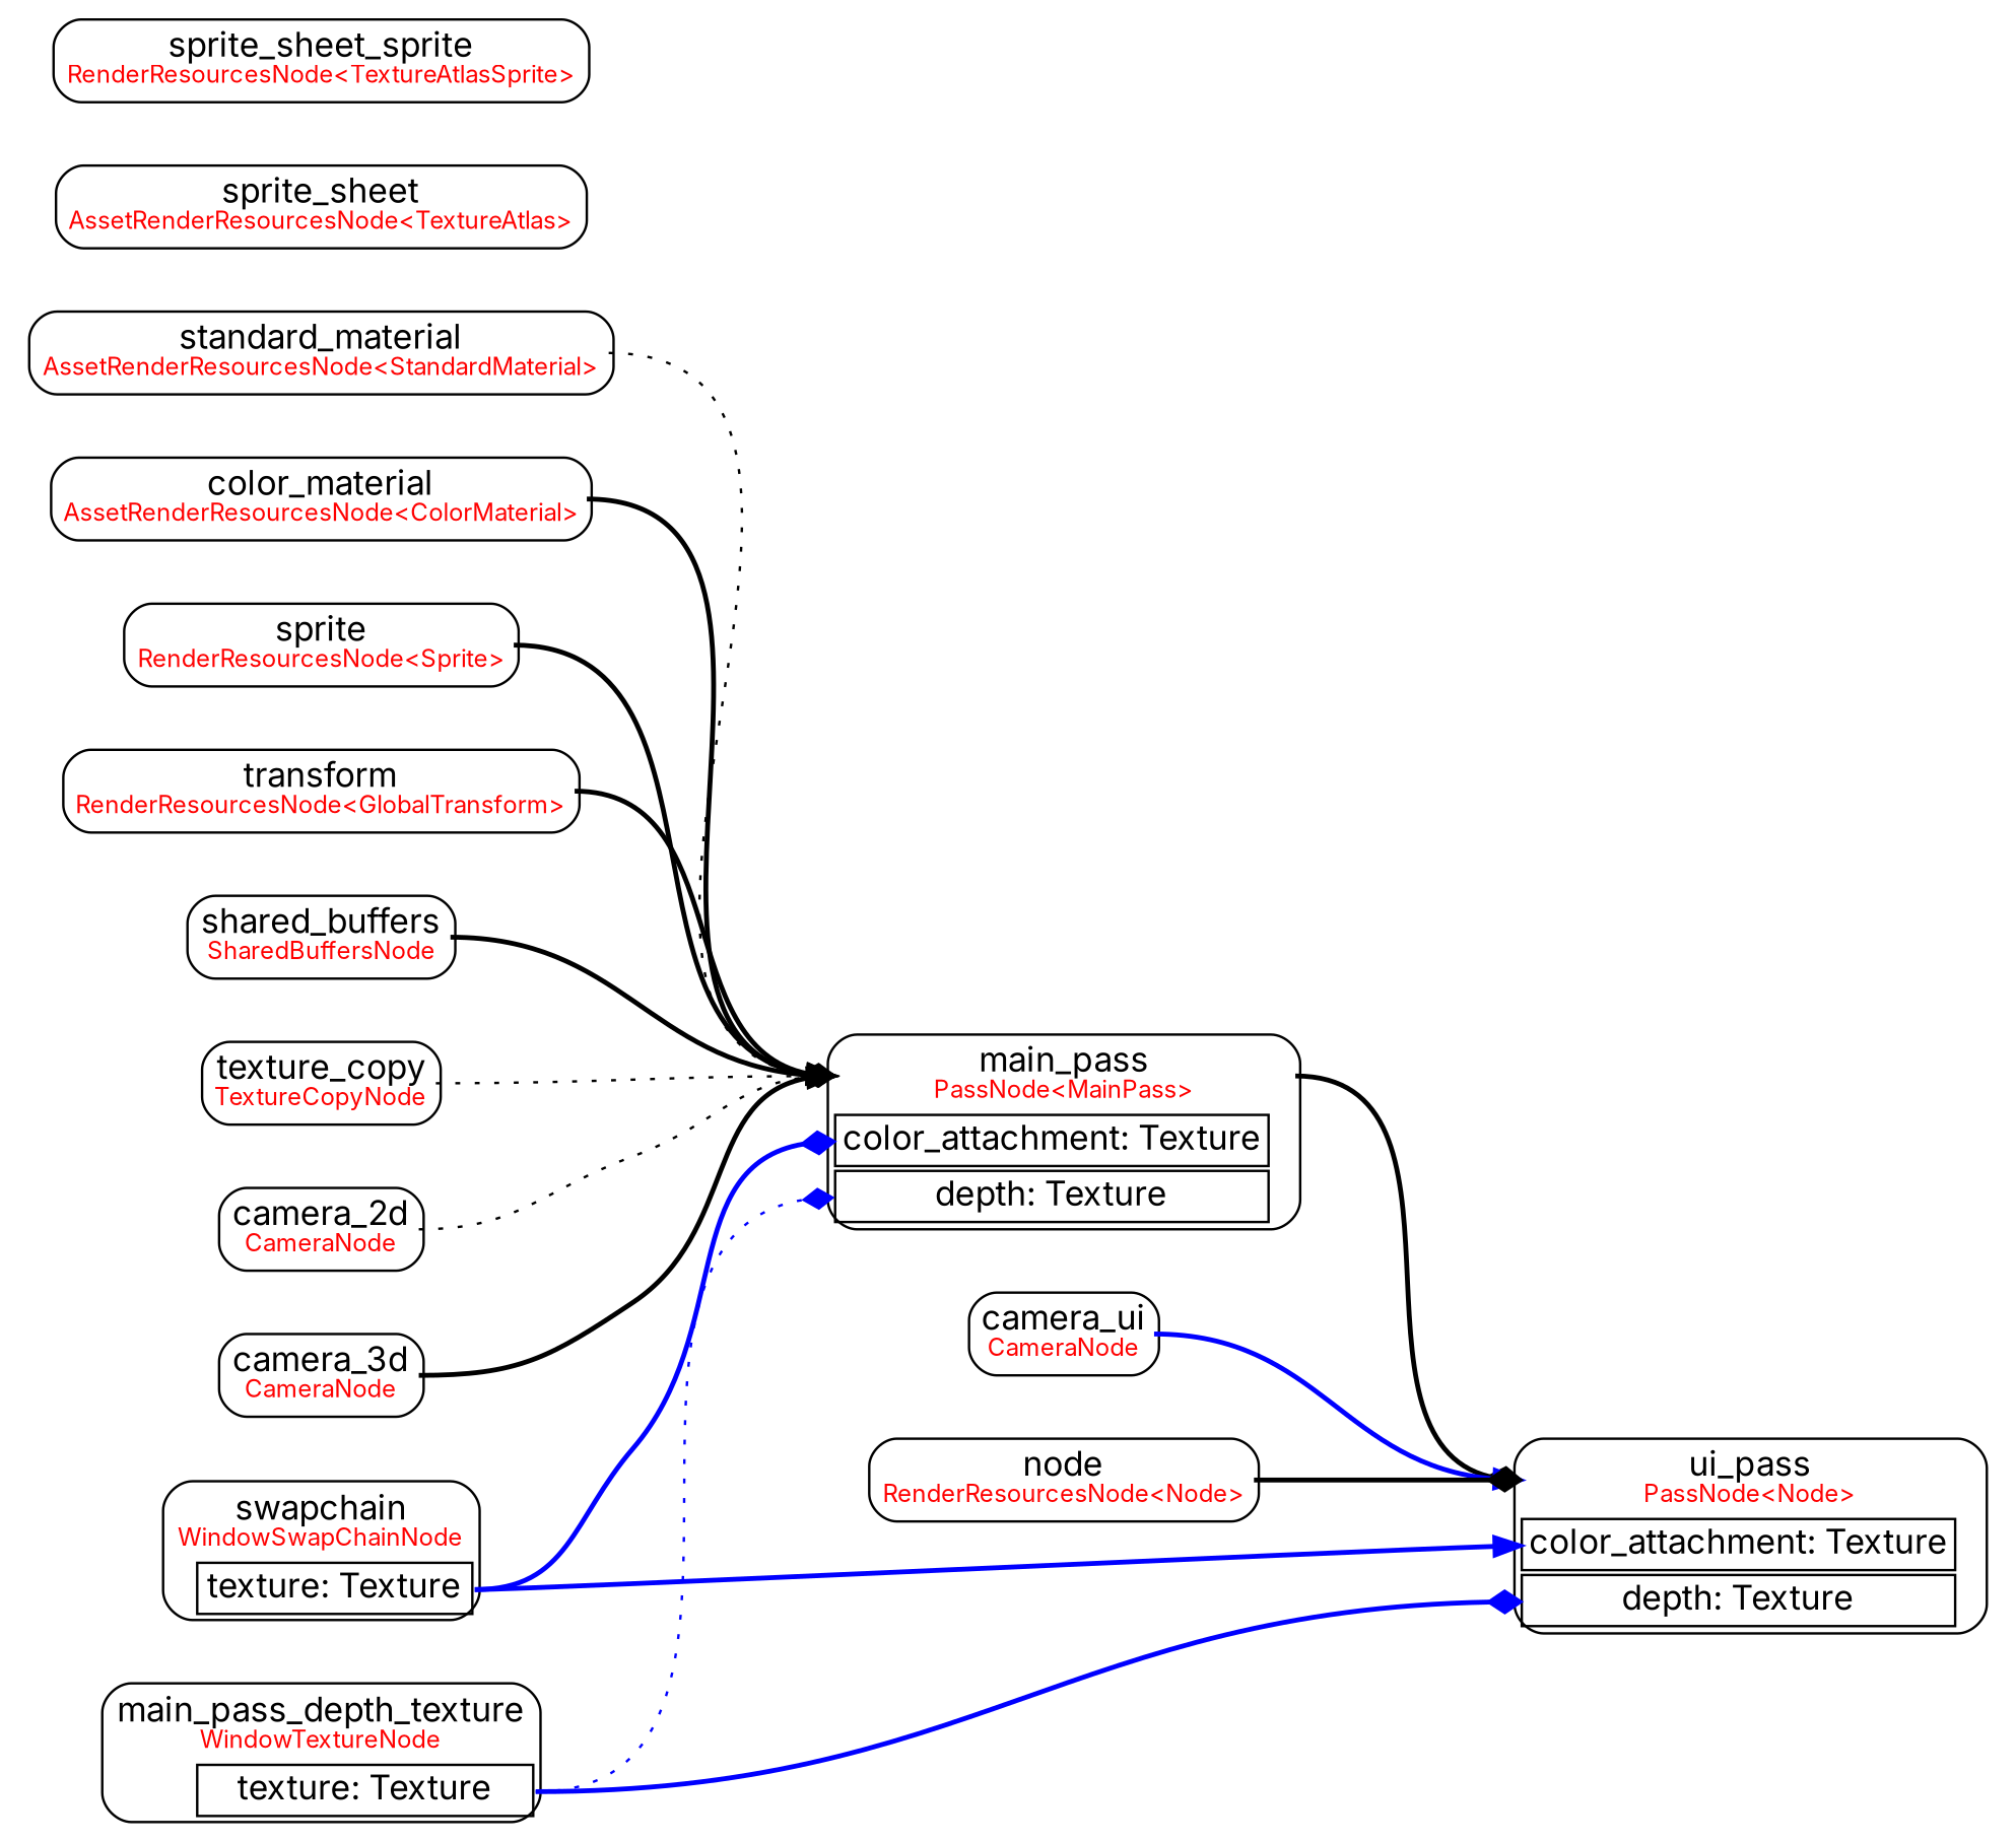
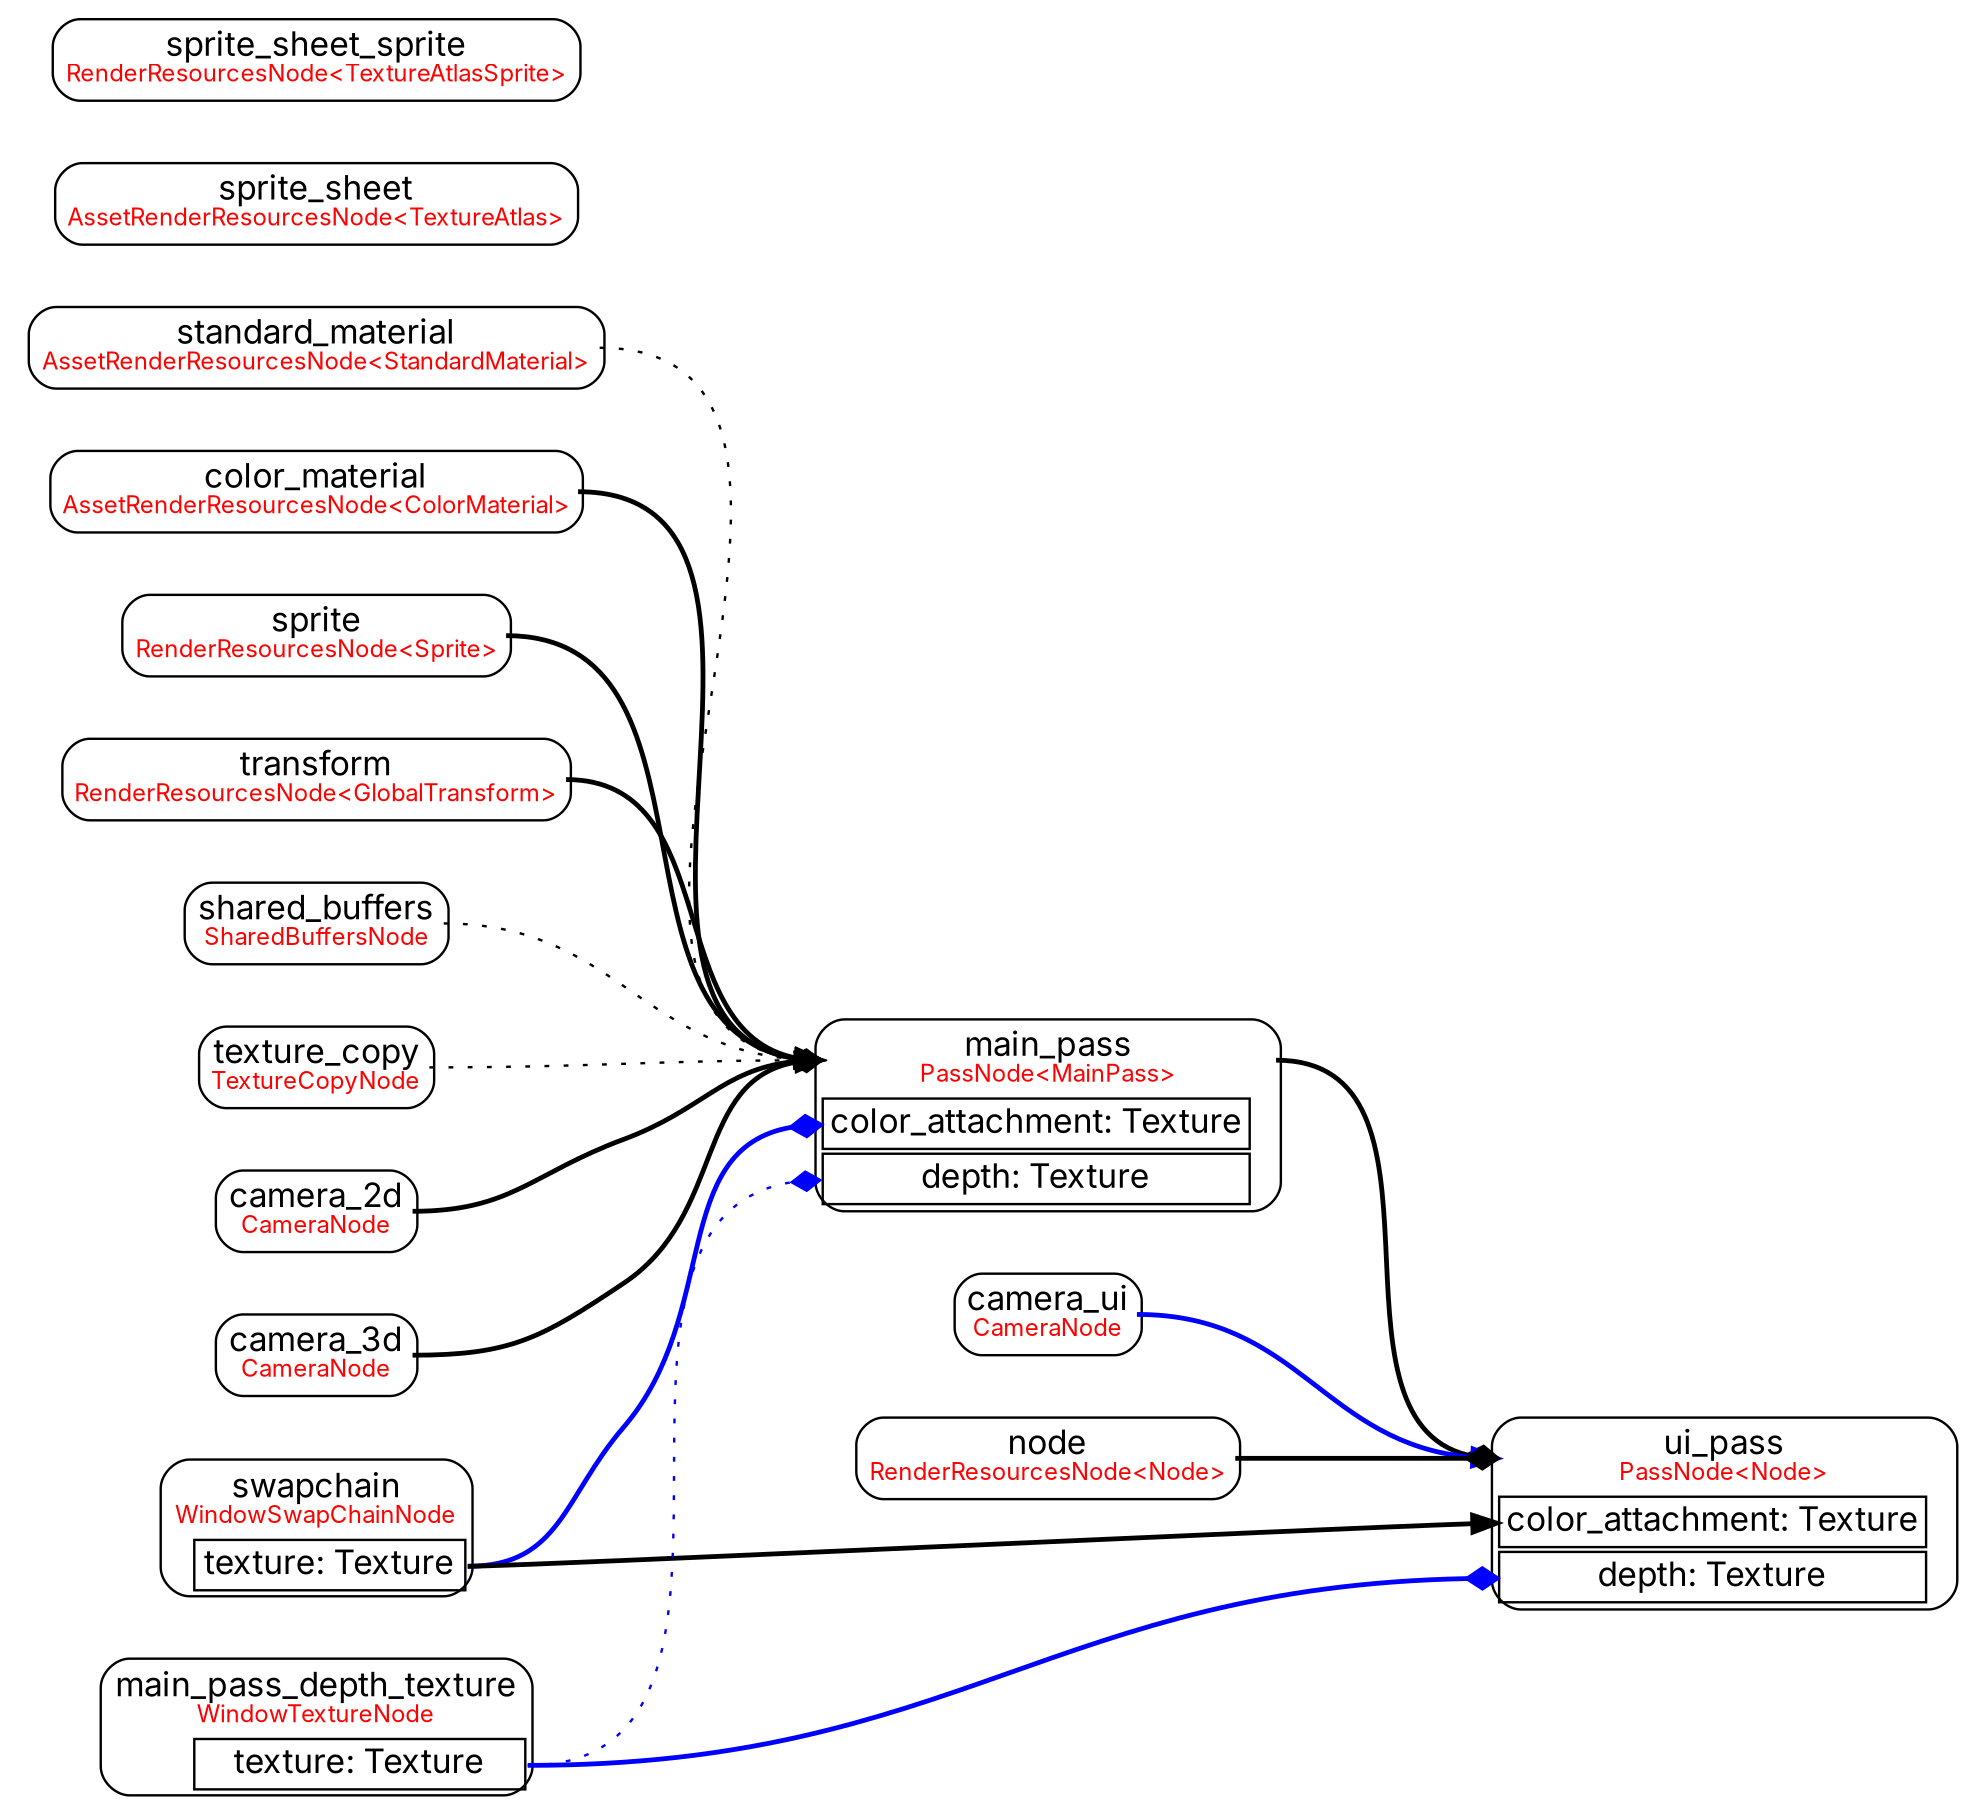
  digraph {
    bgcolor=white
    fontname=Inter
    rankdir=LR
    ranksep=1.0
    node [color=black fillcolor=black fontcolor=black fontname=Inter shape=plaintext]
    edge [arrowhead=diamond color=black fontcolor=black fontname=Inter headport="title:w" style=bold tailport="title:e"]
    n1 [label=<<TABLE STYLE="rounded"><TR><TD PORT="title" BORDER="0" COLSPAN="2">main_pass<BR/><FONT COLOR="red" POINT-SIZE="10">PassNode&lt;MainPass&gt;</FONT></TD></TR><TR><TD PORT="0">color_attachment: Texture</TD><TD BORDER="0">&nbsp;</TD></TR><TR><TD PORT="1">depth: Texture</TD><TD BORDER="0">&nbsp;</TD></TR></TABLE>>]
    n2 [label=<<TABLE STYLE="rounded"><TR><TD PORT="title" BORDER="0" COLSPAN="2">ui_pass<BR/><FONT COLOR="red" POINT-SIZE="10">PassNode&lt;Node&gt;</FONT></TD></TR><TR><TD PORT="0">color_attachment: Texture</TD><TD BORDER="0">&nbsp;</TD></TR><TR><TD PORT="1">depth: Texture</TD><TD BORDER="0">&nbsp;</TD></TR></TABLE>>]
    n3 [label=<<TABLE STYLE="rounded"><TR><TD PORT="title" BORDER="0" COLSPAN="2">camera_2d<BR/><FONT COLOR="red" POINT-SIZE="10">CameraNode</FONT></TD></TR></TABLE>>]
    n4 [label=<<TABLE STYLE="rounded"><TR><TD PORT="title" BORDER="0" COLSPAN="2">camera_3d<BR/><FONT COLOR="red" POINT-SIZE="10">CameraNode</FONT></TD></TR></TABLE>>]
    n5 [label=<<TABLE STYLE="rounded"><TR><TD PORT="title" BORDER="0" COLSPAN="2">camera_ui<BR/><FONT COLOR="red" POINT-SIZE="10">CameraNode</FONT></TD></TR></TABLE>>]
    n6 [label=<<TABLE STYLE="rounded"><TR><TD PORT="title" BORDER="0" COLSPAN="2">standard_material<BR/><FONT COLOR="red" POINT-SIZE="10">AssetRenderResourcesNode&lt;StandardMaterial&gt;</FONT></TD></TR></TABLE>>]
    n7 [label=<<TABLE STYLE="rounded"><TR><TD PORT="title" BORDER="0" COLSPAN="2">color_material<BR/><FONT COLOR="red" POINT-SIZE="10">AssetRenderResourcesNode&lt;ColorMaterial&gt;</FONT></TD></TR></TABLE>>]
    n8 [label=<<TABLE STYLE="rounded"><TR><TD PORT="title" BORDER="0" COLSPAN="2">sprite_sheet<BR/><FONT COLOR="red" POINT-SIZE="10">AssetRenderResourcesNode&lt;TextureAtlas&gt;</FONT></TD></TR></TABLE>>]
    n9 [label=<<TABLE STYLE="rounded"><TR><TD PORT="title" BORDER="0" COLSPAN="2">sprite<BR/><FONT COLOR="red" POINT-SIZE="10">RenderResourcesNode&lt;Sprite&gt;</FONT></TD></TR></TABLE>>]
    n10 [label=<<TABLE STYLE="rounded"><TR><TD PORT="title" BORDER="0" COLSPAN="2">sprite_sheet_sprite<BR/><FONT COLOR="red" POINT-SIZE="10">RenderResourcesNode&lt;TextureAtlasSprite&gt;</FONT></TD></TR></TABLE>>]
    n11 [label=<<TABLE STYLE="rounded"><TR><TD PORT="title" BORDER="0" COLSPAN="2">transform<BR/><FONT COLOR="red" POINT-SIZE="10">RenderResourcesNode&lt;GlobalTransform&gt;</FONT></TD></TR></TABLE>>]
    n12 [label=<<TABLE STYLE="rounded"><TR><TD PORT="title" BORDER="0" COLSPAN="2">node<BR/><FONT COLOR="red" POINT-SIZE="10">RenderResourcesNode&lt;Node&gt;</FONT></TD></TR></TABLE>>]
    n13 [label=<<TABLE STYLE="rounded"><TR><TD PORT="title" BORDER="0" COLSPAN="2">shared_buffers<BR/><FONT COLOR="red" POINT-SIZE="10">SharedBuffersNode</FONT></TD></TR></TABLE>>]
    n14 [label=<<TABLE STYLE="rounded"><TR><TD PORT="title" BORDER="0" COLSPAN="2">texture_copy<BR/><FONT COLOR="red" POINT-SIZE="10">TextureCopyNode</FONT></TD></TR></TABLE>>]
    n15 [label=<<TABLE STYLE="rounded"><TR><TD PORT="title" BORDER="0" COLSPAN="2">swapchain<BR/><FONT COLOR="red" POINT-SIZE="10">WindowSwapChainNode</FONT></TD></TR><TR><TD BORDER="0">&nbsp;</TD><TD PORT="0">texture: Texture</TD></TR></TABLE>>]
    n16 [label=<<TABLE STYLE="rounded"><TR><TD PORT="title" BORDER="0" COLSPAN="2">main_pass_depth_texture<BR/><FONT COLOR="red" POINT-SIZE="10">WindowTextureNode</FONT></TD></TR><TR><TD BORDER="0">&nbsp;</TD><TD PORT="0">texture: Texture</TD></TR></TABLE>>]
    n1 -> n2
-   n3 -> n1 [style=dotted]
+   n3 -> n1
    n4 -> n1 [arrowhead=normal]
    n5 -> n2 [arrowhead=normal color=blue]
    n6 -> n1 [style=dotted]
    n7 -> n1 [arrowhead=normal]
    n9 -> n1 [arrowhead=normal]
    n11 -> n1 [arrowhead=normal]
    n12 -> n2
-   n13 -> n1
+   n13 -> n1 [style=dotted]
    n14 -> n1 [style=dotted]
    n15 -> n1 [color=blue headport="0:w" tailport="0:e"]
-   n15 -> n2 [arrowhead=normal color=blue headport="0:w" tailport="0:e"]
+   n15 -> n2 [arrowhead=normal headport="0:w" tailport="0:e"]
    n16 -> n1 [color=blue headport="1:w" style=dotted tailport="0:e"]
    n16 -> n2 [color=blue headport="1:w" tailport="0:e"]
  }
